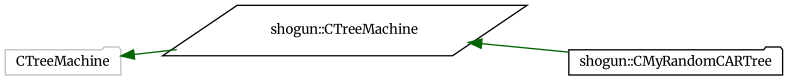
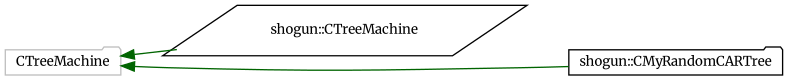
  digraph {
    fontname=Merriweather
    rankdir=LR
    node [color=black fillcolor=white fontname=Merriweather fontsize=10 shape=folder style=filled]
    edge [color=darkgreen dir=back fontname=Merriweather fontsize=10 labelfontname=Helvetica labelfontsize=10 style=solid]
    n1 [color=grey75 height=0.2 label=CTreeMachine width=0.4]
    n2 [height=0.2 label="shogun::CTreeMachine" shape=parallelogram width=0.4]
    n3 [height=0.2 label="shogun::CMyRandomCARTree" width=0.4]
    n1 -> n2
-   n2 -> n3
+   n1 -> n3
  }
